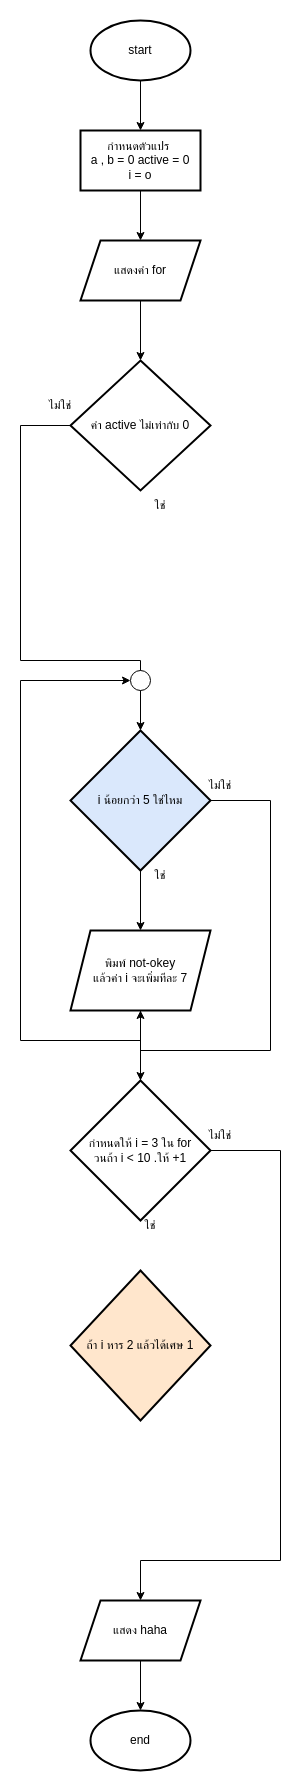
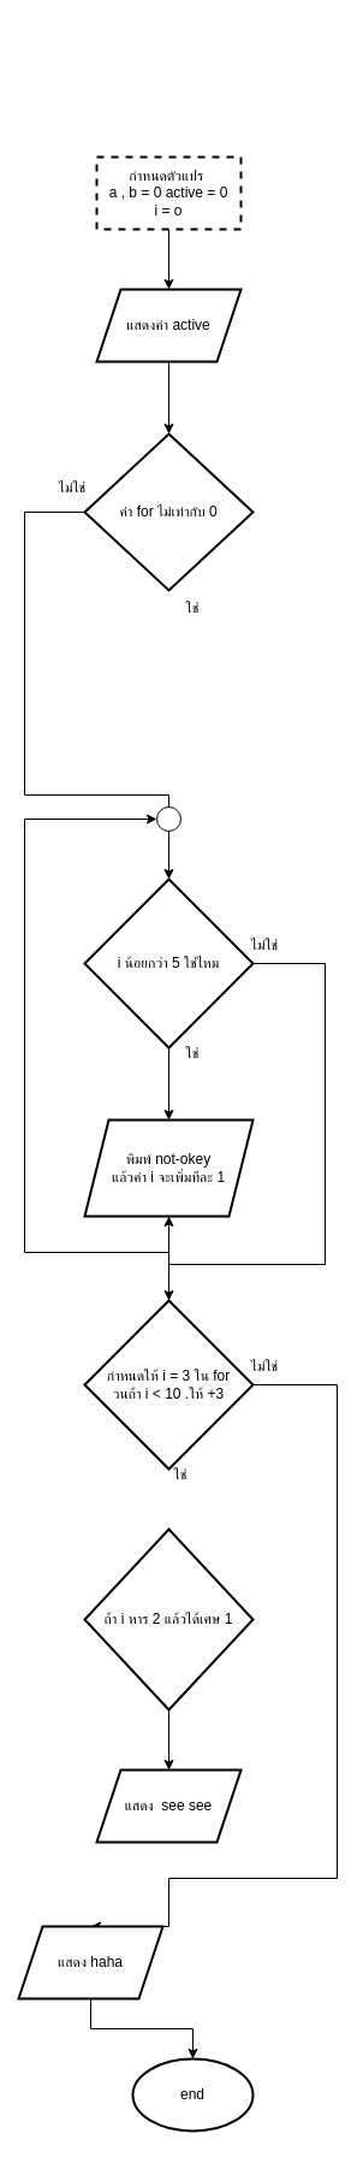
  <mxCell id="0" />
  <mxCell id="1" parent="0" />
- <mxCell id="2" value="" style="edgeStyle=orthogonalEdgeStyle;rounded=0;orthogonalLoop=1;jettySize=auto;html=1;" edge="1" parent="1" source="3" target="5"><mxGeometry relative="1" as="geometry" /></mxCell>
- <mxCell id="3" value="start" style="strokeWidth=2;html=1;shape=mxgraph.flowchart.start_1;whiteSpace=wrap;" vertex="1" parent="1"><mxGeometry x="90" y="20" width="100" height="60" as="geometry" /></mxCell>
  <mxCell id="4" value="" style="edgeStyle=orthogonalEdgeStyle;rounded=0;orthogonalLoop=1;jettySize=auto;html=1;" edge="1" parent="1" source="5" target="7"><mxGeometry relative="1" as="geometry" /></mxCell>
- <mxCell id="5" value="กำหนดตัวแปร&amp;nbsp;&lt;div&gt;a , b = 0 active = 0&lt;/div&gt;&lt;div&gt;i = o&lt;/div&gt;" style="whiteSpace=wrap;html=1;strokeWidth=2;" vertex="1" parent="1"><mxGeometry x="80" y="130" width="120" height="60" as="geometry" /></mxCell>
+ <mxCell id="5" value="กำหนดตัวแปร&amp;nbsp;&lt;div&gt;a , b = 0 active = 0&lt;/div&gt;&lt;div&gt;i = o&lt;/div&gt;" style="whiteSpace=wrap;html=1;strokeWidth=2;dashed=1;" vertex="1" parent="1"><mxGeometry x="80" y="130" width="120" height="60" as="geometry" /></mxCell>
  <mxCell id="6" value="" style="edgeStyle=orthogonalEdgeStyle;rounded=0;orthogonalLoop=1;jettySize=auto;html=1;" edge="1" parent="1" source="7" target="9"><mxGeometry relative="1" as="geometry" /></mxCell>
- <mxCell id="7" value="แสดงค่า for" style="shape=parallelogram;perimeter=parallelogramPerimeter;whiteSpace=wrap;html=1;fixedSize=1;strokeWidth=2;" vertex="1" parent="1"><mxGeometry x="80" y="240" width="120" height="60" as="geometry" /></mxCell>
+ <mxCell id="7" value="แสดงค่า active" style="shape=parallelogram;perimeter=parallelogramPerimeter;whiteSpace=wrap;html=1;fixedSize=1;strokeWidth=2;" vertex="1" parent="1"><mxGeometry x="80" y="240" width="120" height="60" as="geometry" /></mxCell>
  <mxCell id="8" value="" style="edgeStyle=orthogonalEdgeStyle;rounded=0;orthogonalLoop=1;jettySize=auto;html=1;entryX=0.5;entryY=0;entryDx=0;entryDy=0;exitX=0;exitY=0.5;exitDx=0;exitDy=0;" edge="1" parent="1" source="9" target="13"><mxGeometry relative="1" as="geometry"><mxPoint x="60" y="430" as="sourcePoint" /><Array as="points"><mxPoint x="20" y="425" /><mxPoint x="20" y="660" /><mxPoint x="140" y="660" /></Array></mxGeometry></mxCell>
- <mxCell id="9" value="ค่า active ไม่เท่ากับ 0" style="rhombus;whiteSpace=wrap;html=1;strokeWidth=2;" vertex="1" parent="1"><mxGeometry x="70" y="360" width="140" height="130" as="geometry" /></mxCell>
+ <mxCell id="9" value="ค่า for ไม่เท่ากับ 0" style="rhombus;whiteSpace=wrap;html=1;strokeWidth=2;" vertex="1" parent="1"><mxGeometry x="70" y="360" width="140" height="130" as="geometry" /></mxCell>
  <mxCell id="10" value="ใช่" style="text;html=1;align=center;verticalAlign=middle;whiteSpace=wrap;rounded=0;" vertex="1" parent="1"><mxGeometry x="130" y="490" width="60" height="30" as="geometry" /></mxCell>
  <mxCell id="11" value="" style="edgeStyle=orthogonalEdgeStyle;rounded=0;orthogonalLoop=1;jettySize=auto;html=1;" edge="1" parent="1" source="13" target="16"><mxGeometry relative="1" as="geometry" /></mxCell>
  <mxCell id="12" style="edgeStyle=orthogonalEdgeStyle;rounded=0;orthogonalLoop=1;jettySize=auto;html=1;entryX=0.5;entryY=0;entryDx=0;entryDy=0;exitX=1;exitY=0.5;exitDx=0;exitDy=0;" edge="1" parent="1" source="13" target="21"><mxGeometry relative="1" as="geometry"><mxPoint x="140" y="1240" as="targetPoint" /><mxPoint x="260" y="810" as="sourcePoint" /><Array as="points"><mxPoint x="270" y="800" /><mxPoint x="270" y="1050" /><mxPoint x="140" y="1050" /></Array></mxGeometry></mxCell>
- <mxCell id="13" value="i น้อยกว่า 5 ใช่ไหม" style="rhombus;whiteSpace=wrap;html=1;strokeWidth=2;fillColor=#dae8fc;" vertex="1" parent="1"><mxGeometry x="70" y="730" width="140" height="140" as="geometry" /></mxCell>
+ <mxCell id="13" value="i น้อยกว่า 5 ใช่ไหม" style="rhombus;whiteSpace=wrap;html=1;strokeWidth=2;" vertex="1" parent="1"><mxGeometry x="70" y="730" width="140" height="140" as="geometry" /></mxCell>
  <mxCell id="14" value="ไม่ใช่" style="text;html=1;align=center;verticalAlign=middle;whiteSpace=wrap;rounded=0;" vertex="1" parent="1"><mxGeometry x="30" y="390" width="60" height="30" as="geometry" /></mxCell>
  <mxCell id="15" value="" style="edgeStyle=orthogonalEdgeStyle;rounded=0;orthogonalLoop=1;jettySize=auto;html=1;entryX=0;entryY=0.5;entryDx=0;entryDy=0;entryPerimeter=0;exitX=0.5;exitY=1;exitDx=0;exitDy=0;" edge="1" parent="1" source="16" target="18"><mxGeometry relative="1" as="geometry"><mxPoint x="140" y="1230" as="sourcePoint" /><mxPoint x="140" y="790" as="targetPoint" /><Array as="points"><mxPoint x="140" y="1040" /><mxPoint x="20" y="1040" /><mxPoint x="20" y="680" /></Array></mxGeometry></mxCell>
- <mxCell id="16" value="พิมพ์ not-okey&lt;div&gt;แล้วค่า i จะเพิ่มทีละ 7&lt;/div&gt;" style="shape=parallelogram;perimeter=parallelogramPerimeter;whiteSpace=wrap;html=1;fixedSize=1;strokeWidth=2;" vertex="1" parent="1"><mxGeometry x="70" y="930" width="140" height="80" as="geometry" /></mxCell>
+ <mxCell id="16" value="พิมพ์ not-okey&lt;div&gt;แล้วค่า i จะเพิ่มทีละ 1&lt;/div&gt;" style="shape=parallelogram;perimeter=parallelogramPerimeter;whiteSpace=wrap;html=1;fixedSize=1;strokeWidth=2;" vertex="1" parent="1"><mxGeometry x="70" y="930" width="140" height="80" as="geometry" /></mxCell>
  <mxCell id="17" value="ใช่" style="text;html=1;align=center;verticalAlign=middle;whiteSpace=wrap;rounded=0;" vertex="1" parent="1"><mxGeometry x="130" y="860" width="60" height="30" as="geometry" /></mxCell>
  <mxCell id="18" value="" style="verticalLabelPosition=bottom;verticalAlign=top;html=1;shape=mxgraph.flowchart.on-page_reference;" vertex="1" parent="1"><mxGeometry x="130" y="670" width="20" height="20" as="geometry" /></mxCell>
  <mxCell id="19" value="ไม่ใช่" style="text;html=1;align=center;verticalAlign=middle;whiteSpace=wrap;rounded=0;" vertex="1" parent="1"><mxGeometry x="190" y="770" width="60" height="30" as="geometry" /></mxCell>
  <mxCell id="20" value="" style="edgeStyle=orthogonalEdgeStyle;rounded=0;orthogonalLoop=1;jettySize=auto;html=1;" edge="1" parent="1" source="21" target="16"><mxGeometry relative="1" as="geometry" /></mxCell>
- <mxCell id="21" value="กำหนดให้ i = 3 ใน for&lt;div&gt;วนถ้า i &amp;lt; 10 .ให้ +1&lt;/div&gt;" style="rhombus;whiteSpace=wrap;html=1;strokeWidth=2;" vertex="1" parent="1"><mxGeometry x="70" y="1080" width="140" height="140" as="geometry" /></mxCell>
- <mxCell id="23" value="ถ้า i หาร 2 แล้วได้เศษ 1" style="rhombus;whiteSpace=wrap;html=1;strokeWidth=2;fillColor=#ffe6cc;" vertex="1" parent="1"><mxGeometry x="70" y="1270" width="140" height="150" as="geometry" /></mxCell>
+ <mxCell id="21" value="กำหนดให้ i = 3 ใน for&lt;div&gt;วนถ้า i &amp;lt; 10 .ให้ +3&lt;/div&gt;" style="rhombus;whiteSpace=wrap;html=1;strokeWidth=2;" vertex="1" parent="1"><mxGeometry x="70" y="1080" width="140" height="140" as="geometry" /></mxCell>
+ <mxCell id="22" value="" style="edgeStyle=orthogonalEdgeStyle;rounded=0;orthogonalLoop=1;jettySize=auto;html=1;" edge="1" parent="1" source="23" target="24"><mxGeometry relative="1" as="geometry" /></mxCell>
+ <mxCell id="23" value="ถ้า i หาร 2 แล้วได้เศษ 1" style="rhombus;whiteSpace=wrap;html=1;strokeWidth=2;" vertex="1" parent="1"><mxGeometry x="70" y="1270" width="140" height="150" as="geometry" /></mxCell>
+ <mxCell id="24" value="แสดง&amp;nbsp; see see" style="shape=parallelogram;perimeter=parallelogramPerimeter;whiteSpace=wrap;html=1;fixedSize=1;strokeWidth=2;" vertex="1" parent="1"><mxGeometry x="80" y="1470" width="120" height="60" as="geometry" /></mxCell>
  <mxCell id="25" value="ใช่" style="text;html=1;align=center;verticalAlign=middle;whiteSpace=wrap;rounded=0;" vertex="1" parent="1"><mxGeometry x="120" y="1210" width="60" height="30" as="geometry" /></mxCell>
  <mxCell id="26" style="edgeStyle=orthogonalEdgeStyle;rounded=0;orthogonalLoop=1;jettySize=auto;html=1;exitX=1;exitY=0.5;exitDx=0;exitDy=0;entryX=0.5;entryY=0;entryDx=0;entryDy=0;" edge="1" parent="1" source="21" target="28"><mxGeometry relative="1" as="geometry"><mxPoint x="140" y="1940" as="targetPoint" /><mxPoint x="330" y="1340" as="sourcePoint" /><Array as="points"><mxPoint x="280" y="1150" /><mxPoint x="280" y="1560" /><mxPoint x="140" y="1560" /></Array></mxGeometry></mxCell>
  <mxCell id="27" value="ไม่ใช่" style="text;html=1;align=center;verticalAlign=middle;whiteSpace=wrap;rounded=0;" vertex="1" parent="1"><mxGeometry x="190" y="1120" width="60" height="30" as="geometry" /></mxCell>
- <mxCell id="28" value="แสดง haha" style="shape=parallelogram;perimeter=parallelogramPerimeter;whiteSpace=wrap;html=1;fixedSize=1;strokeWidth=2;" vertex="1" parent="1"><mxGeometry x="80" y="1600" width="120" height="60" as="geometry" /></mxCell>
- <mxCell id="29" value="end" style="strokeWidth=2;html=1;shape=mxgraph.flowchart.start_1;whiteSpace=wrap;" vertex="1" parent="1"><mxGeometry x="90" y="1710" width="100" height="60" as="geometry" /></mxCell>
+ <mxCell id="28" value="แสดง haha" style="shape=parallelogram;perimeter=parallelogramPerimeter;whiteSpace=wrap;html=1;fixedSize=1;strokeWidth=2;" vertex="1" parent="1"><mxGeometry x="15" y="1600" width="120" height="60" as="geometry" /></mxCell>
+ <mxCell id="29" value="end" style="strokeWidth=2;html=1;shape=mxgraph.flowchart.start_1;whiteSpace=wrap;" vertex="1" parent="1"><mxGeometry x="110" y="1710" width="100" height="60" as="geometry" /></mxCell>
  <mxCell id="30" style="edgeStyle=orthogonalEdgeStyle;rounded=0;orthogonalLoop=1;jettySize=auto;html=1;entryX=0.5;entryY=0;entryDx=0;entryDy=0;entryPerimeter=0;" edge="1" parent="1" source="28" target="29"><mxGeometry relative="1" as="geometry" /></mxCell>
